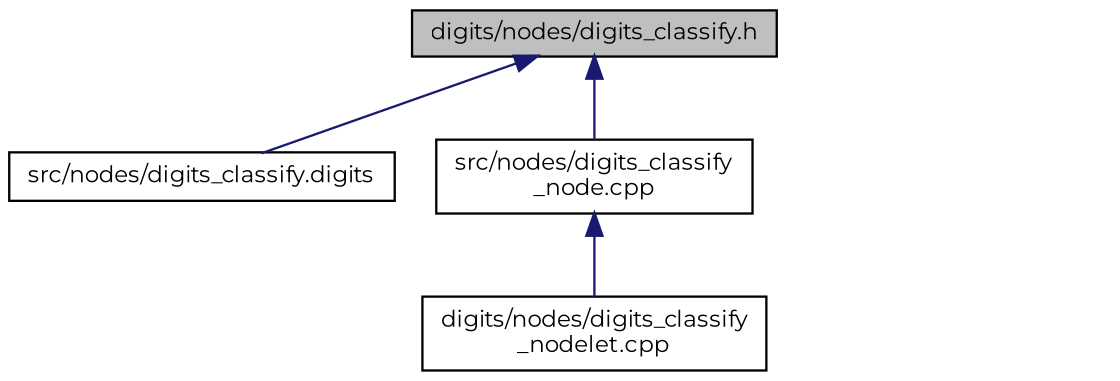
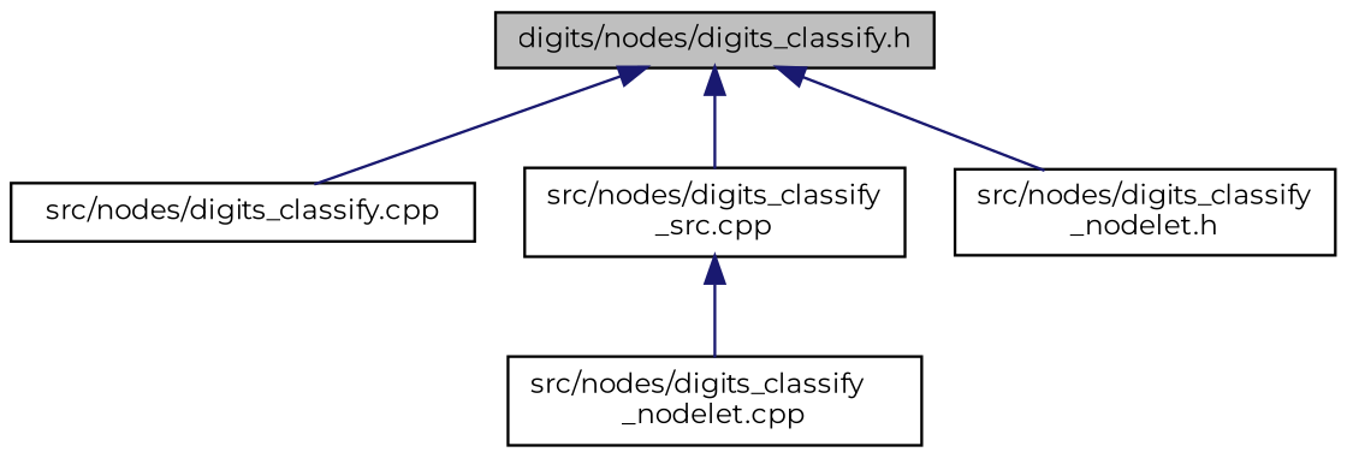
  digraph {
    fontname=Montserrat
    node [color=black fillcolor=white fontname=Montserrat fontsize=10 shape=record style=filled]
    edge [color=midnightblue dir=back fontname=Montserrat fontsize=10 labelfontname=Helvetica labelfontsize=10 style=solid]
    n1 [fillcolor=grey75 fontcolor=black height=0.2 label="digits/nodes/digits_classify.h" width=0.4]
-   n2 [height=0.2 label="src/nodes/digits_classify.digits" width=0.4]
-   n3 [height=0.2 label="src/nodes/digits_classify\l_node.cpp" width=0.4]
-   n5 [height=0.2 label="digits/nodes/digits_classify\l_nodelet.cpp" width=0.4]
+   n2 [height=0.2 label="src/nodes/digits_classify.cpp" width=0.4]
+   n3 [height=0.2 label="src/nodes/digits_classify\l_src.cpp" width=0.4]
+   n4 [height=0.2 label="src/nodes/digits_classify\l_nodelet.h" width=0.4]
+   n5 [height=0.2 label="src/nodes/digits_classify\l_nodelet.cpp" width=0.4]
    n1 -> n2
    n1 -> n3
+   n1 -> n4
    n3 -> n5
  }
